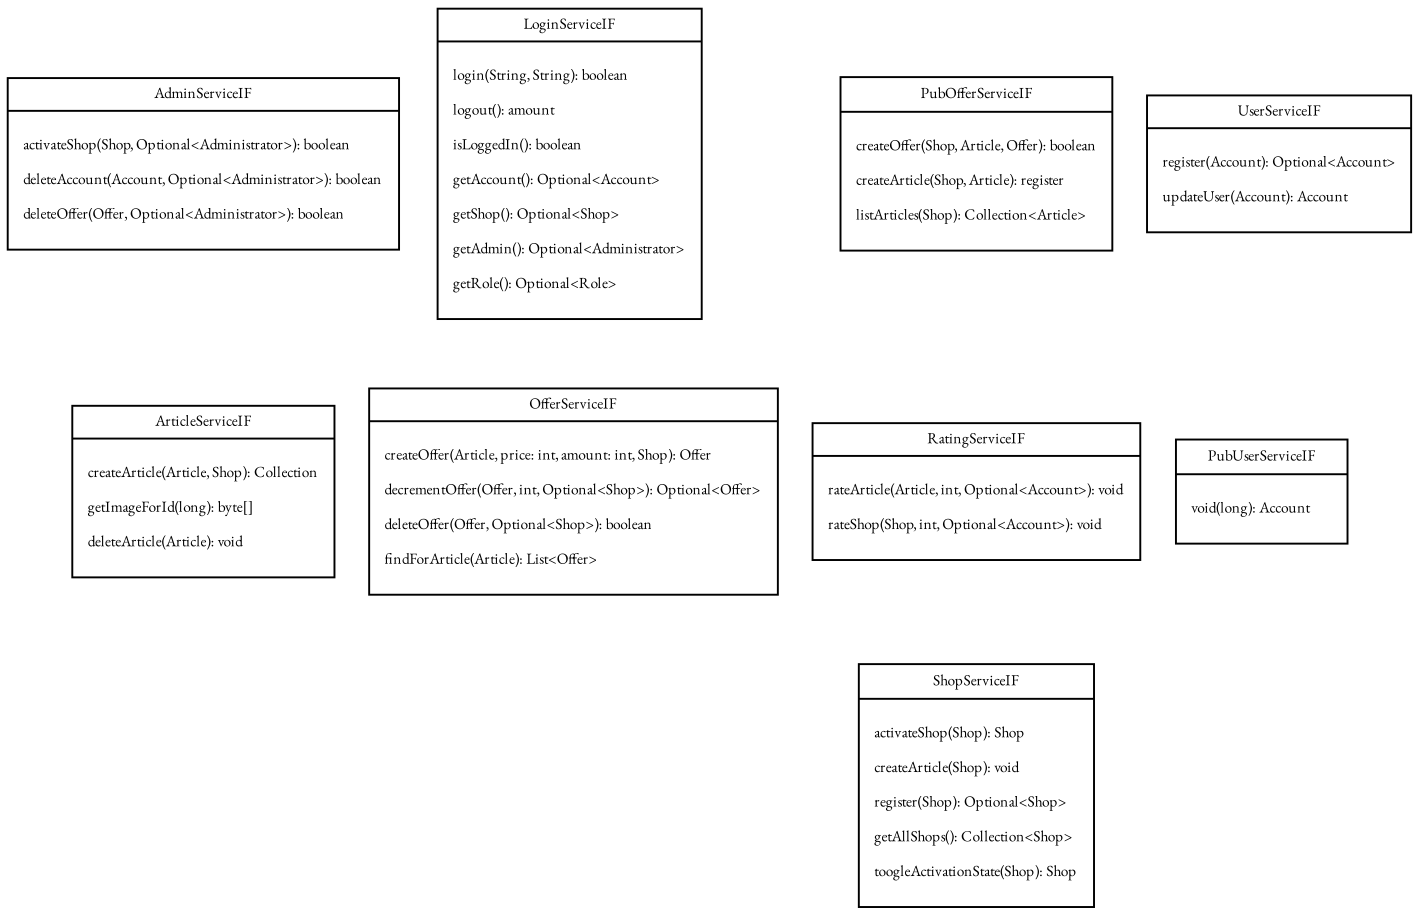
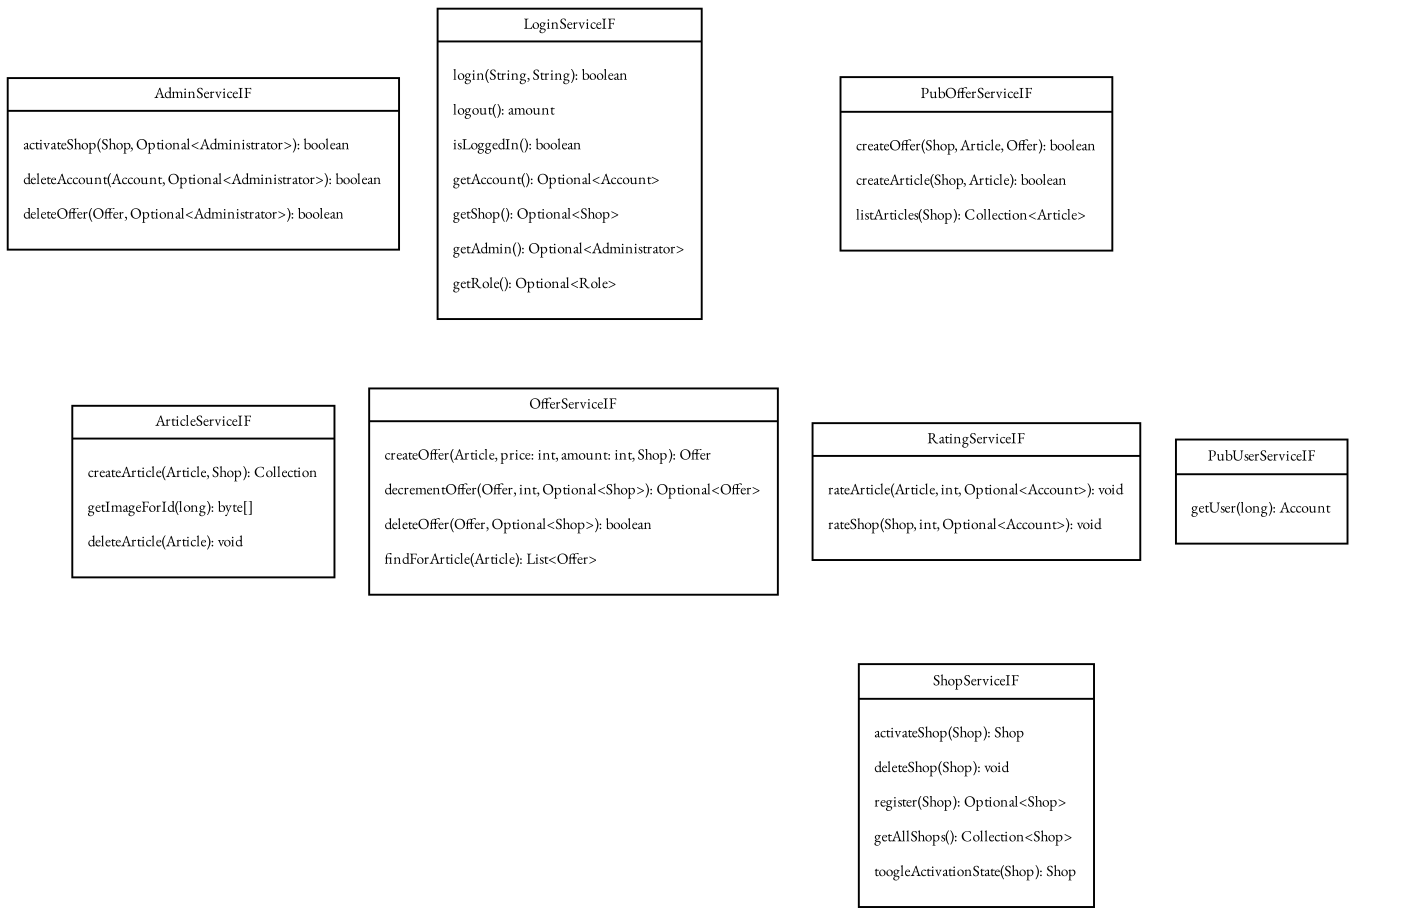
  digraph {
    fontname="EB Garamond"
    fontsize=8
    splines=ortho
    node [fontname="EB Garamond" fontsize=8 shape=record]
    edge [fontname="EB Garamond" fontsize=8 style=invis]
    n1 [label="{AdminServiceIF|\n			activateShop(Shop, Optional\<Administrator\>): boolean\l\n			deleteAccount(Account, Optional\<Administrator\>): boolean\l\n			deleteOffer(Offer, Optional\<Administrator\>): boolean\l\n			}"]
    n2 [label="{ArticleServiceIF|\n			createArticle(Article, Shop): Collection\l\n			getImageForId(long): byte[]\l\n			deleteArticle(Article): void\l\n			}"]
    n3 [label="{LoginServiceIF|\n			login(String, String): boolean\l\n			logout(): amount\l\n			isLoggedIn(): boolean\l\n			getAccount(): Optional\<Account\>\l\n			getShop(): Optional\<Shop\>\l\n			getAdmin(): Optional\<Administrator\>\l\n			getRole(): Optional\<Role\>\l\n			}"]
    n4 [label="{OfferServiceIF|\n			createOffer(Article, price: int, amount: int, Shop): Offer\l\n			decrementOffer(Offer, int, Optional\<Shop\>): Optional\<Offer\>\l\n			deleteOffer(Offer, Optional\<Shop\>): boolean\l\n			findForArticle(Article): List\<Offer\>\l\n			}"]
-   n5 [label="{PubOfferServiceIF|\n			createOffer(Shop, Article, Offer): boolean\l\n			createArticle(Shop, Article): register\l\n			listArticles(Shop): Collection\<Article\>\l\n			}"]
+   n5 [label="{PubOfferServiceIF|\n			createOffer(Shop, Article, Offer): boolean\l\n			createArticle(Shop, Article): boolean\l\n			listArticles(Shop): Collection\<Article\>\l\n			}"]
    n6 [label="{RatingServiceIF|\n			rateArticle(Article, int, Optional\<Account\>): void\l\n			rateShop(Shop, int, Optional\<Account\>): void\l\n			}"]
-   n7 [label="{PubUserServiceIF|\n			void(long): Account\l\n			}"]
-   n8 [label="{ShopServiceIF|\n			activateShop(Shop): Shop\l\n			createArticle(Shop): void\l\n			register(Shop): Optional\<Shop\>\l\n			getAllShops(): Collection\<Shop\>\l\n			toogleActivationState(Shop): Shop\l\n			}"]
-   n9 [label="{UserServiceIF|\n			register(Account): Optional\<Account\>\l\n			updateUser(Account): Account\l\n			}"]
+   n7 [label="{PubUserServiceIF|\n			getUser(long): Account\l\n			}"]
+   n8 [label="{ShopServiceIF|\n			activateShop(Shop): Shop\l\n			deleteShop(Shop): void\l\n			register(Shop): Optional\<Shop\>\l\n			getAllShops(): Collection\<Shop\>\l\n			toogleActivationState(Shop): Shop\l\n			}"]
    n1 -> n2
    n3 -> n2
    n3 -> n4
    n5 -> n4
    n5 -> n6
    n5 -> n7
    n6 -> n8
  }
